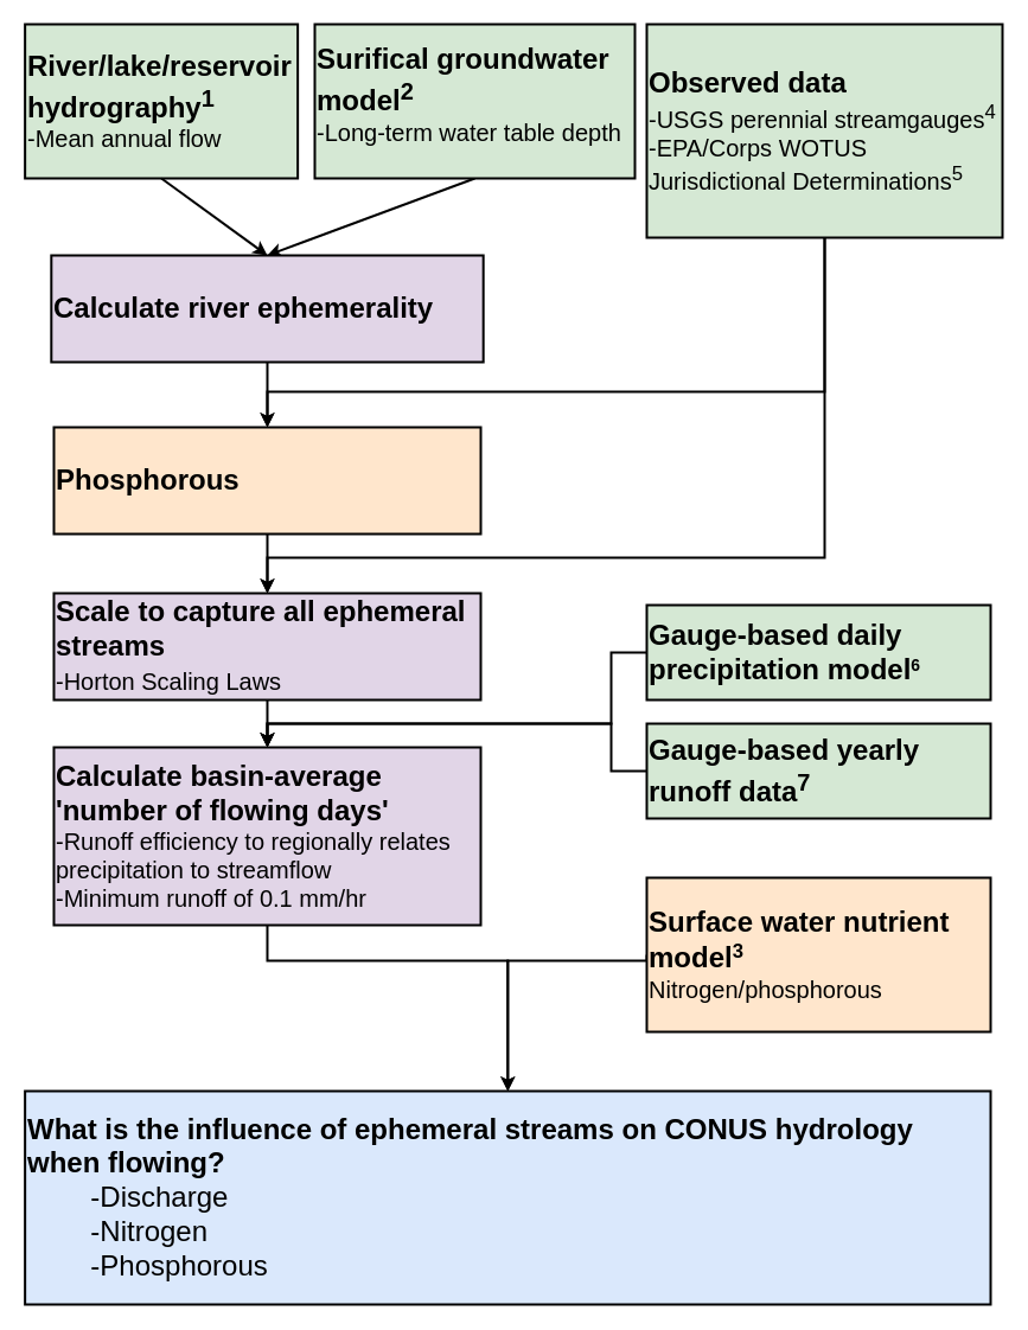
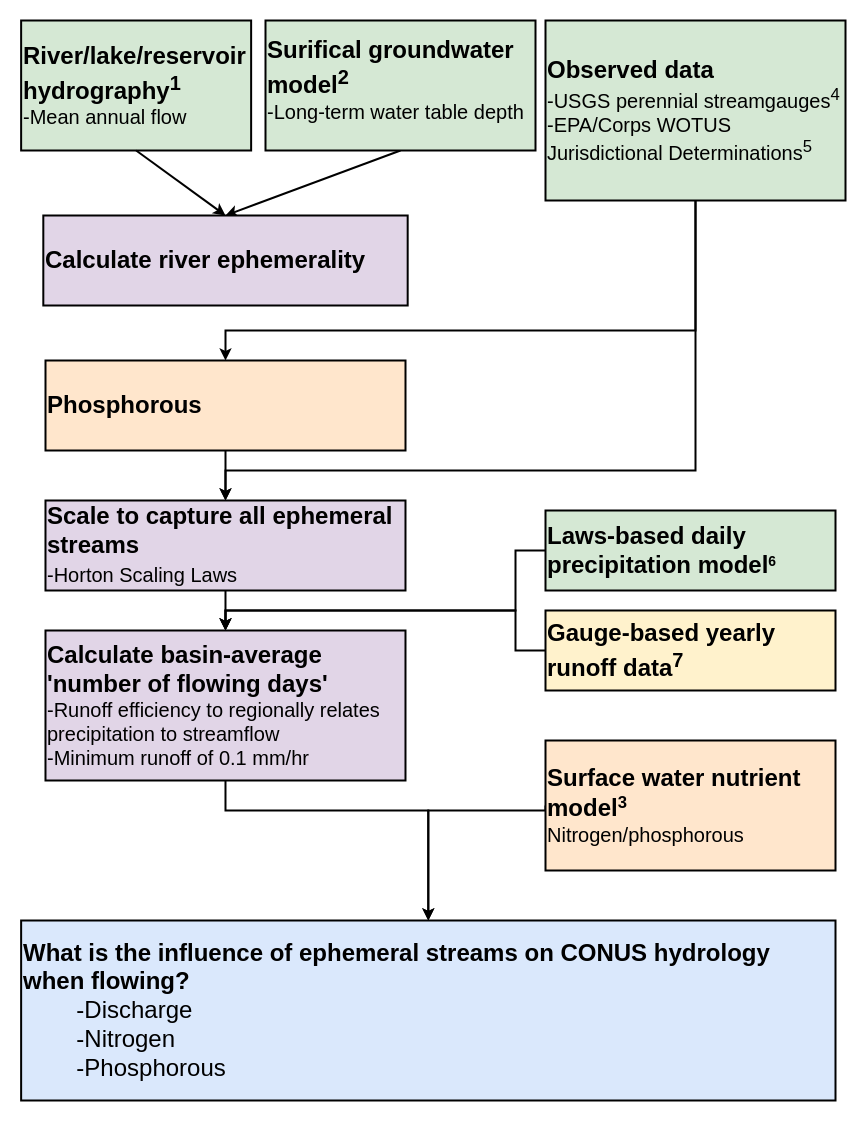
  <mxCell id="0" />
  <mxCell id="1" parent="0" />
  <mxCell id="2" style="rounded=0;orthogonalLoop=1;jettySize=auto;html=1;exitX=0.5;exitY=1;exitDx=0;exitDy=0;strokeWidth=2;entryX=0.5;entryY=0;entryDx=0;entryDy=0;" parent="1" source="8" target="11" edge="1"><mxGeometry relative="1" as="geometry"><mxPoint x="390" y="300" as="sourcePoint" /></mxGeometry></mxCell>
  <mxCell id="3" value="&lt;font style=&quot;font-size: 24px&quot;&gt;&lt;b&gt;River/lake/reservoir hydrography&lt;sup&gt;1&lt;/sup&gt;&lt;br&gt;&lt;/b&gt;&lt;/font&gt;&lt;font style=&quot;font-size: 20px&quot;&gt;-Mean annual flow&lt;br&gt;&lt;/font&gt;" style="rounded=0;whiteSpace=wrap;html=1;align=left;fillColor=#d5e8d4;strokeColor=#000000;strokeWidth=2;" parent="1" vertex="1"><mxGeometry x="20.63" y="20" width="230" height="130" as="geometry" /></mxCell>
  <mxCell id="4" style="rounded=0;orthogonalLoop=1;jettySize=auto;html=1;exitX=0.5;exitY=1;exitDx=0;exitDy=0;strokeWidth=2;entryX=0.5;entryY=0;entryDx=0;entryDy=0;" parent="1" source="3" target="11" edge="1"><mxGeometry relative="1" as="geometry"><mxPoint x="400" y="180" as="sourcePoint" /><mxPoint x="255" y="210" as="targetPoint" /></mxGeometry></mxCell>
  <mxCell id="5" style="edgeStyle=orthogonalEdgeStyle;rounded=0;orthogonalLoop=1;jettySize=auto;html=1;exitX=0.5;exitY=1;exitDx=0;exitDy=0;entryX=0.5;entryY=0;entryDx=0;entryDy=0;fontSize=20;strokeWidth=2;" edge="1" parent="1" source="7" target="15"><mxGeometry relative="1" as="geometry"><Array as="points"><mxPoint x="695" y="330" /><mxPoint x="225" y="330" /></Array></mxGeometry></mxCell>
  <mxCell id="6" style="edgeStyle=orthogonalEdgeStyle;rounded=0;orthogonalLoop=1;jettySize=auto;html=1;exitX=0.5;exitY=1;exitDx=0;exitDy=0;entryX=0.5;entryY=0;entryDx=0;entryDy=0;fontSize=20;strokeWidth=2;" edge="1" parent="1" source="7" target="17"><mxGeometry relative="1" as="geometry"><Array as="points"><mxPoint x="695" y="470" /><mxPoint x="225" y="470" /></Array></mxGeometry></mxCell>
  <mxCell id="7" value="&lt;b&gt;&lt;span style=&quot;font-size: 24px&quot;&gt;Observed data&lt;br&gt;&lt;/span&gt;&lt;/b&gt;&lt;span style=&quot;font-size: 20px&quot;&gt;-USGS perennial streamgauges&lt;sup&gt;4&lt;/sup&gt;&lt;br&gt;&lt;/span&gt;&lt;font style=&quot;font-size: 20px&quot;&gt;-EPA/Corps WOTUS Jurisdictional Determinations&lt;sup&gt;5&lt;/sup&gt;&lt;/font&gt;" style="rounded=0;whiteSpace=wrap;html=1;align=left;fillColor=#d5e8d4;strokeColor=#000000;strokeWidth=2;" parent="1" vertex="1"><mxGeometry x="545" y="20" width="300" height="180" as="geometry" /></mxCell>
  <mxCell id="8" value="&lt;font style=&quot;font-size: 24px&quot;&gt;&lt;b&gt;Surifical groundwater model&lt;sup&gt;2&lt;br&gt;&lt;/sup&gt;&lt;/b&gt;&lt;sup&gt;-Long-term water table depth&lt;br&gt;&lt;/sup&gt;&lt;/font&gt;" style="rounded=0;whiteSpace=wrap;html=1;align=left;fillColor=#d5e8d4;strokeColor=#000000;strokeWidth=2;" parent="1" vertex="1"><mxGeometry x="265" y="20" width="270" height="130" as="geometry" /></mxCell>
  <mxCell id="9" style="edgeStyle=none;rounded=0;orthogonalLoop=1;jettySize=auto;html=1;entryX=0.5;entryY=0;entryDx=0;entryDy=0;fontSize=24;strokeWidth=2;" parent="1" edge="1"><mxGeometry relative="1" as="geometry"><mxPoint x="232.815" y="420" as="sourcePoint" /><mxPoint x="232.815" y="420" as="targetPoint" /></mxGeometry></mxCell>
- <mxCell id="10" style="rounded=0;orthogonalLoop=1;jettySize=auto;html=1;exitX=0.5;exitY=1;exitDx=0;exitDy=0;fontSize=24;strokeWidth=2;entryX=0.5;entryY=0;entryDx=0;entryDy=0;" parent="1" source="11" target="15" edge="1"><mxGeometry relative="1" as="geometry"><mxPoint x="235" y="430" as="targetPoint" /></mxGeometry></mxCell>
  <mxCell id="11" value="&lt;span style=&quot;font-size: 24px&quot;&gt;&lt;b&gt;Calculate river ephemerality&lt;/b&gt;&lt;/span&gt;" style="shape=rectangle;perimeter=parallelogramPerimeter;whiteSpace=wrap;html=1;fixedSize=1;fillColor=#e1d5e7;strokeColor=#000000;align=left;strokeWidth=2;" parent="1" vertex="1"><mxGeometry x="42.81" y="215" width="364.37" height="90" as="geometry" /></mxCell>
  <mxCell id="12" value="&lt;span style=&quot;font-size: 24px&quot;&gt;&lt;b&gt;What is the influence of ephemeral streams on CONUS hydrology when flowing?&lt;br&gt;&lt;/b&gt;&lt;span style=&quot;white-space: pre&quot;&gt;&#09;&lt;/span&gt;-Discharge&lt;br&gt;&lt;span style=&quot;white-space: pre&quot;&gt;&#09;&lt;/span&gt;-Nitrogen&lt;br&gt;&lt;span style=&quot;white-space: pre&quot;&gt;&#09;&lt;/span&gt;-Phosphorous&lt;br&gt;&lt;/span&gt;" style="shape=rectangle;perimeter=parallelogramPerimeter;whiteSpace=wrap;html=1;fixedSize=1;fillColor=#dae8fc;strokeColor=#000000;align=left;strokeWidth=2;" parent="1" vertex="1"><mxGeometry x="20.63" y="920" width="814.37" height="180" as="geometry" /></mxCell>
  <mxCell id="13" style="edgeStyle=orthogonalEdgeStyle;rounded=0;orthogonalLoop=1;jettySize=auto;html=1;exitX=0;exitY=0.5;exitDx=0;exitDy=0;entryX=0.5;entryY=0;entryDx=0;entryDy=0;fontSize=20;strokeWidth=2;" edge="1" parent="1" source="14" target="20"><mxGeometry relative="1" as="geometry"><Array as="points"><mxPoint x="515" y="550" /><mxPoint x="515" y="610" /><mxPoint x="225" y="610" /></Array></mxGeometry></mxCell>
- <mxCell id="14" value="&lt;font&gt;&lt;b&gt;&lt;span style=&quot;font-size: 24px&quot;&gt;Gauge-based daily precipitation model&lt;/span&gt;&lt;span style=&quot;font-size: 16.667px&quot;&gt;&lt;sup&gt;6&lt;/sup&gt;&lt;/span&gt;&lt;/b&gt;&lt;/font&gt;&lt;font style=&quot;font-size: 20px&quot;&gt;&lt;br&gt;&lt;/font&gt;" style="rounded=0;whiteSpace=wrap;html=1;align=left;fillColor=#d5e8d4;strokeColor=#000000;strokeWidth=2;" vertex="1" parent="1"><mxGeometry x="545" y="510" width="290" height="80" as="geometry" /></mxCell>
+ <mxCell id="14" value="&lt;font&gt;&lt;b&gt;&lt;span style=&quot;font-size: 24px&quot;&gt;Laws-based daily precipitation model&lt;/span&gt;&lt;span style=&quot;font-size: 16.667px&quot;&gt;&lt;sup&gt;6&lt;/sup&gt;&lt;/span&gt;&lt;/b&gt;&lt;/font&gt;&lt;font style=&quot;font-size: 20px&quot;&gt;&lt;br&gt;&lt;/font&gt;" style="rounded=0;whiteSpace=wrap;html=1;align=left;fillColor=#d5e8d4;strokeColor=#000000;strokeWidth=2;" vertex="1" parent="1"><mxGeometry x="545" y="510" width="290" height="80" as="geometry" /></mxCell>
  <mxCell id="15" value="&lt;span style=&quot;font-size: 24px&quot;&gt;&lt;b&gt;Phosphorous&lt;/b&gt;&lt;/span&gt;" style="shape=rectangle;perimeter=parallelogramPerimeter;whiteSpace=wrap;html=1;fixedSize=1;fillColor=#ffe6cc;strokeColor=#000000;align=left;strokeWidth=2;" vertex="1" parent="1"><mxGeometry x="45" y="360" width="360" height="90" as="geometry" /></mxCell>
  <mxCell id="16" style="edgeStyle=orthogonalEdgeStyle;rounded=0;orthogonalLoop=1;jettySize=auto;html=1;exitX=0.5;exitY=1;exitDx=0;exitDy=0;entryX=0.5;entryY=0;entryDx=0;entryDy=0;fontSize=20;strokeWidth=2;" edge="1" parent="1" source="17" target="20"><mxGeometry relative="1" as="geometry" /></mxCell>
  <mxCell id="17" value="&lt;span style=&quot;font-size: 24px&quot;&gt;&lt;b&gt;Scale to capture all ephemeral streams&lt;br&gt;&lt;/b&gt;&lt;/span&gt;&lt;span style=&quot;font-size: 20px&quot;&gt;-Horton Scaling Laws&lt;/span&gt;&lt;span style=&quot;font-size: 24px&quot;&gt;&lt;b&gt;&lt;br&gt;&lt;/b&gt;&lt;/span&gt;" style="shape=rectangle;perimeter=parallelogramPerimeter;whiteSpace=wrap;html=1;fixedSize=1;fillColor=#e1d5e7;strokeColor=#000000;align=left;strokeWidth=2;" vertex="1" parent="1"><mxGeometry x="44.99" y="500" width="360" height="90" as="geometry" /></mxCell>
  <mxCell id="18" style="rounded=0;orthogonalLoop=1;jettySize=auto;html=1;exitX=0.5;exitY=1;exitDx=0;exitDy=0;fontSize=24;strokeWidth=2;entryX=0.5;entryY=0;entryDx=0;entryDy=0;" edge="1" parent="1" source="15" target="17"><mxGeometry relative="1" as="geometry"><mxPoint x="234.995" y="320" as="sourcePoint" /><mxPoint x="235" y="370" as="targetPoint" /></mxGeometry></mxCell>
  <mxCell id="19" style="edgeStyle=orthogonalEdgeStyle;rounded=0;orthogonalLoop=1;jettySize=auto;html=1;exitX=0.5;exitY=1;exitDx=0;exitDy=0;entryX=0.5;entryY=0;entryDx=0;entryDy=0;fontSize=20;strokeWidth=2;" edge="1" parent="1" source="20" target="12"><mxGeometry relative="1" as="geometry"><Array as="points"><mxPoint x="225" y="810" /><mxPoint x="428" y="810" /></Array></mxGeometry></mxCell>
  <mxCell id="20" value="&lt;span style=&quot;font-size: 24px&quot;&gt;&lt;b&gt;Calculate basin-average 'number of flowing days'&lt;br&gt;&lt;/b&gt;&lt;/span&gt;&lt;span style=&quot;font-size: 20px&quot;&gt;-Runoff efficiency to regionally relates precipitation to streamflow&lt;br&gt;&lt;/span&gt;&lt;font style=&quot;font-size: 20px&quot;&gt;-Minimum runoff of 0.1 mm/hr&lt;/font&gt;" style="shape=rectangle;perimeter=parallelogramPerimeter;whiteSpace=wrap;html=1;fixedSize=1;fillColor=#e1d5e7;strokeColor=#000000;align=left;strokeWidth=2;" vertex="1" parent="1"><mxGeometry x="44.99" y="630" width="360" height="150" as="geometry" /></mxCell>
  <mxCell id="21" style="edgeStyle=orthogonalEdgeStyle;rounded=0;orthogonalLoop=1;jettySize=auto;html=1;exitX=0;exitY=0.5;exitDx=0;exitDy=0;entryX=0.5;entryY=0;entryDx=0;entryDy=0;fontSize=20;strokeWidth=2;" edge="1" parent="1" source="22" target="12"><mxGeometry relative="1" as="geometry"><Array as="points"><mxPoint x="545" y="810" /><mxPoint x="428" y="810" /></Array></mxGeometry></mxCell>
  <mxCell id="22" value="&lt;font&gt;&lt;b&gt;&lt;span style=&quot;font-size: 24px&quot;&gt;Surface water nutrient model&lt;/span&gt;&lt;span style=&quot;font-size: 20px&quot;&gt;&lt;sup&gt;3&lt;/sup&gt;&lt;/span&gt;&lt;br&gt;&lt;/b&gt;&lt;/font&gt;&lt;font style=&quot;font-size: 20px&quot;&gt;Nitrogen/phosphorous&lt;br&gt;&lt;/font&gt;" style="rounded=0;whiteSpace=wrap;html=1;align=left;fillColor=#ffe6cc;strokeColor=#000000;strokeWidth=2;" vertex="1" parent="1"><mxGeometry x="545" y="740" width="290" height="130" as="geometry" /></mxCell>
  <mxCell id="23" style="edgeStyle=orthogonalEdgeStyle;rounded=0;orthogonalLoop=1;jettySize=auto;html=1;exitX=0;exitY=0.5;exitDx=0;exitDy=0;entryX=0.5;entryY=0;entryDx=0;entryDy=0;fontSize=20;strokeWidth=2;" edge="1" parent="1" source="24" target="20"><mxGeometry relative="1" as="geometry"><Array as="points"><mxPoint x="515" y="650" /><mxPoint x="515" y="610" /><mxPoint x="225" y="610" /></Array></mxGeometry></mxCell>
- <mxCell id="24" value="&lt;font&gt;&lt;span style=&quot;font-size: 24px&quot;&gt;&lt;b&gt;Gauge-based yearly runoff data&lt;sup&gt;7&lt;/sup&gt;&lt;/b&gt;&lt;/span&gt;&lt;br&gt;&lt;/font&gt;" style="rounded=0;whiteSpace=wrap;html=1;align=left;fillColor=#d5e8d4;strokeColor=#000000;strokeWidth=2;" vertex="1" parent="1"><mxGeometry x="545" y="610" width="290" height="80" as="geometry" /></mxCell>
+ <mxCell id="24" value="&lt;font&gt;&lt;span style=&quot;font-size: 24px&quot;&gt;&lt;b&gt;Gauge-based yearly runoff data&lt;sup&gt;7&lt;/sup&gt;&lt;/b&gt;&lt;/span&gt;&lt;br&gt;&lt;/font&gt;" style="rounded=0;whiteSpace=wrap;html=1;align=left;fillColor=#fff2cc;strokeColor=#000000;strokeWidth=2;" vertex="1" parent="1"><mxGeometry x="545" y="610" width="290" height="80" as="geometry" /></mxCell>
